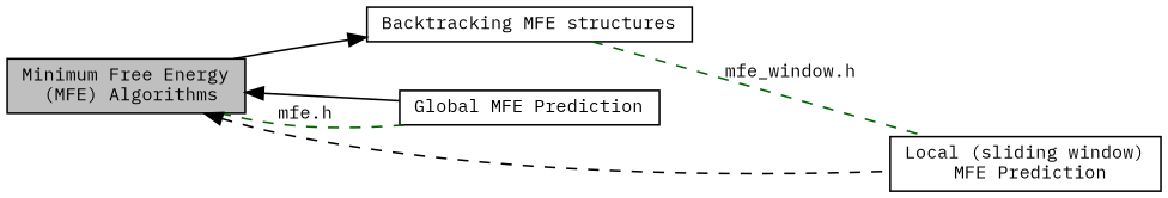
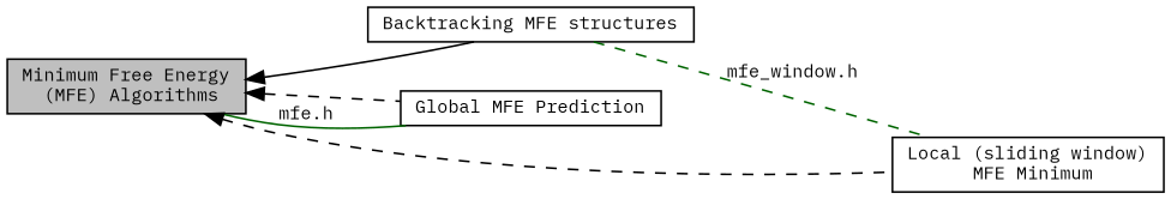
  digraph {
    fontname="IBM Plex Mono"
    rankdir=LR
    node [color=black fontname="IBM Plex Mono" fontsize=10 shape=box]
    edge [dir=back fontname="IBM Plex Mono" fontsize=10 labelfontname=Helvetica labelfontsize=10 shape=plaintext style=dashed]
    n1 [fillcolor=grey75 fontcolor=black height=0.2 label="Minimum Free Energy\l (MFE) Algorithms" style=filled width=0.4]
    n2 [height=0.2 label="Backtracking MFE structures" width=0.4]
    n3 [height=0.2 label="Global MFE Prediction" width=0.4]
-   n4 [height=0.2 label="Local (sliding window)\l MFE Prediction" width=0.4]
-   n2 -> n1 [style=solid]
-   n1 -> n3 [style=solid]
-   n1 -> n3 [color=darkgreen dir=none label="mfe.h"]
+   n4 [height=0.2 label="Local (sliding window)\l MFE Minimum" width=0.4]
+   n1 -> n2 [style=solid]
+   n1 -> n3
+   n1 -> n3 [color=darkgreen dir=none label="mfe.h" style=solid]
    n1 -> n4
    n2 -> n4 [color=darkgreen dir=none label="mfe_window.h"]
  }
